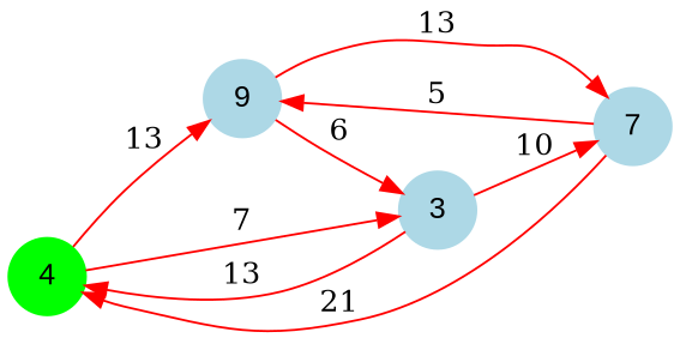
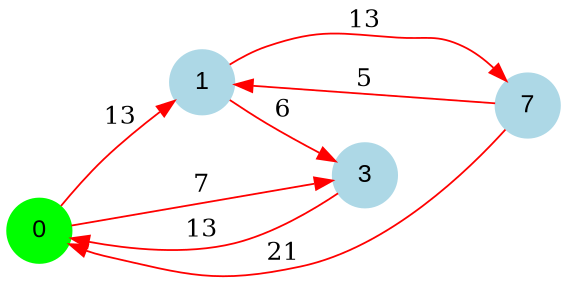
  digraph {
    rankdir=LR
    node [color=lightblue fontname=Arial shape=circle style=filled]
    edge [color=red]
-   0 [color=green label=4]
-   1 [label=9]
+   0 [color=green]
+   1
    3
    n4 [label=7]
    0 -> 1 [label=13]
    0 -> 3 [label=7]
    1 -> 3 [label=6]
    1 -> n4 [label=13]
    3 -> 0 [label=13]
-   3 -> n4 [label=10]
    n4 -> 0 [label=21]
    n4 -> 1 [label=5]
  }
